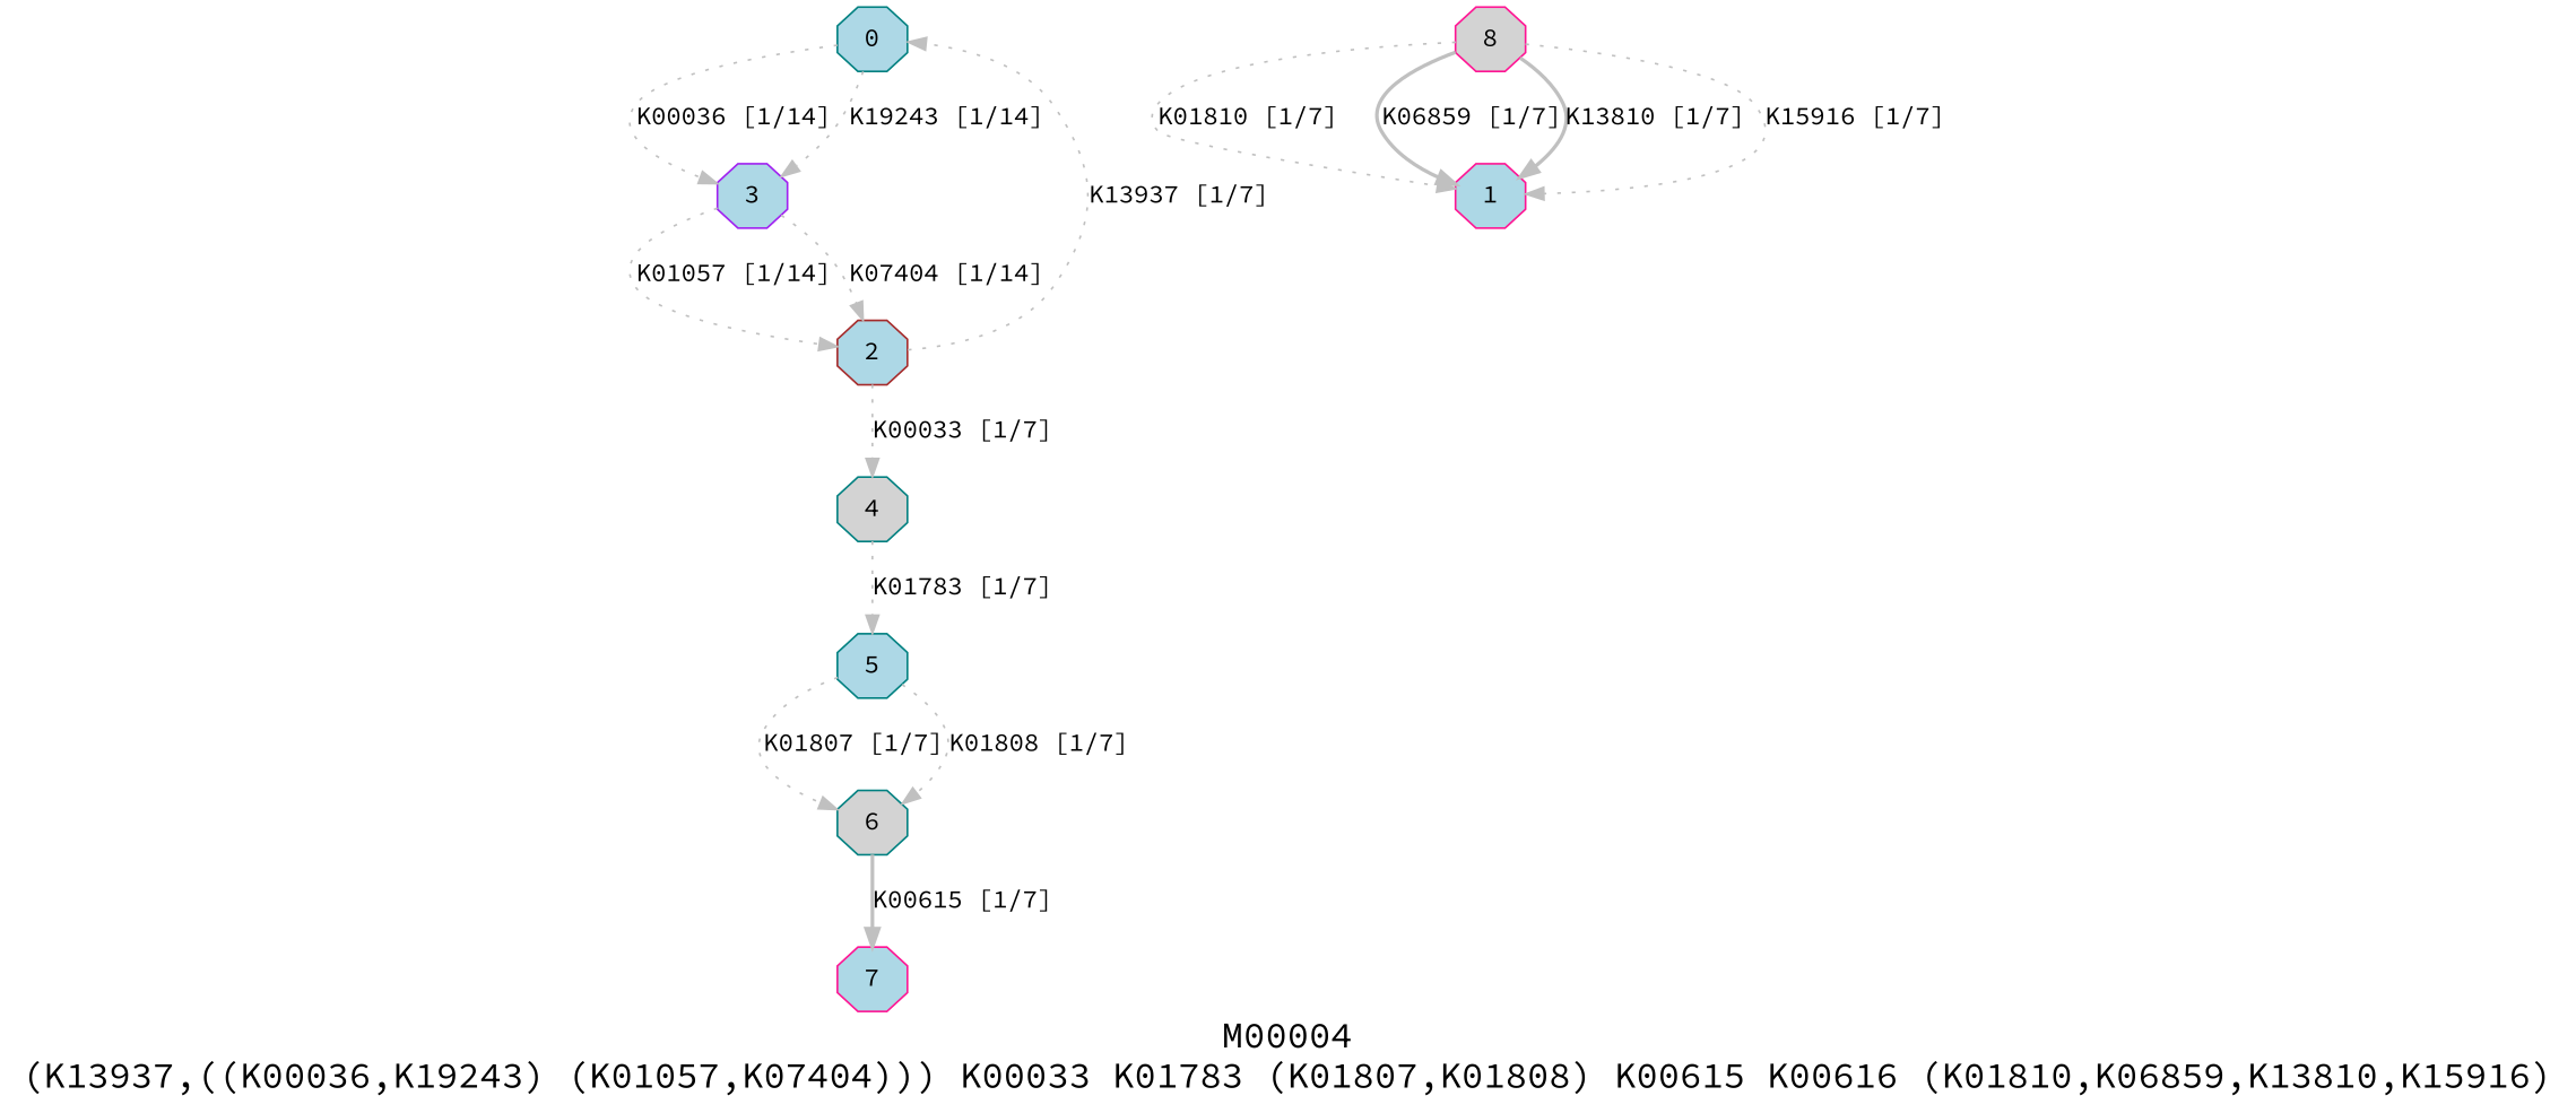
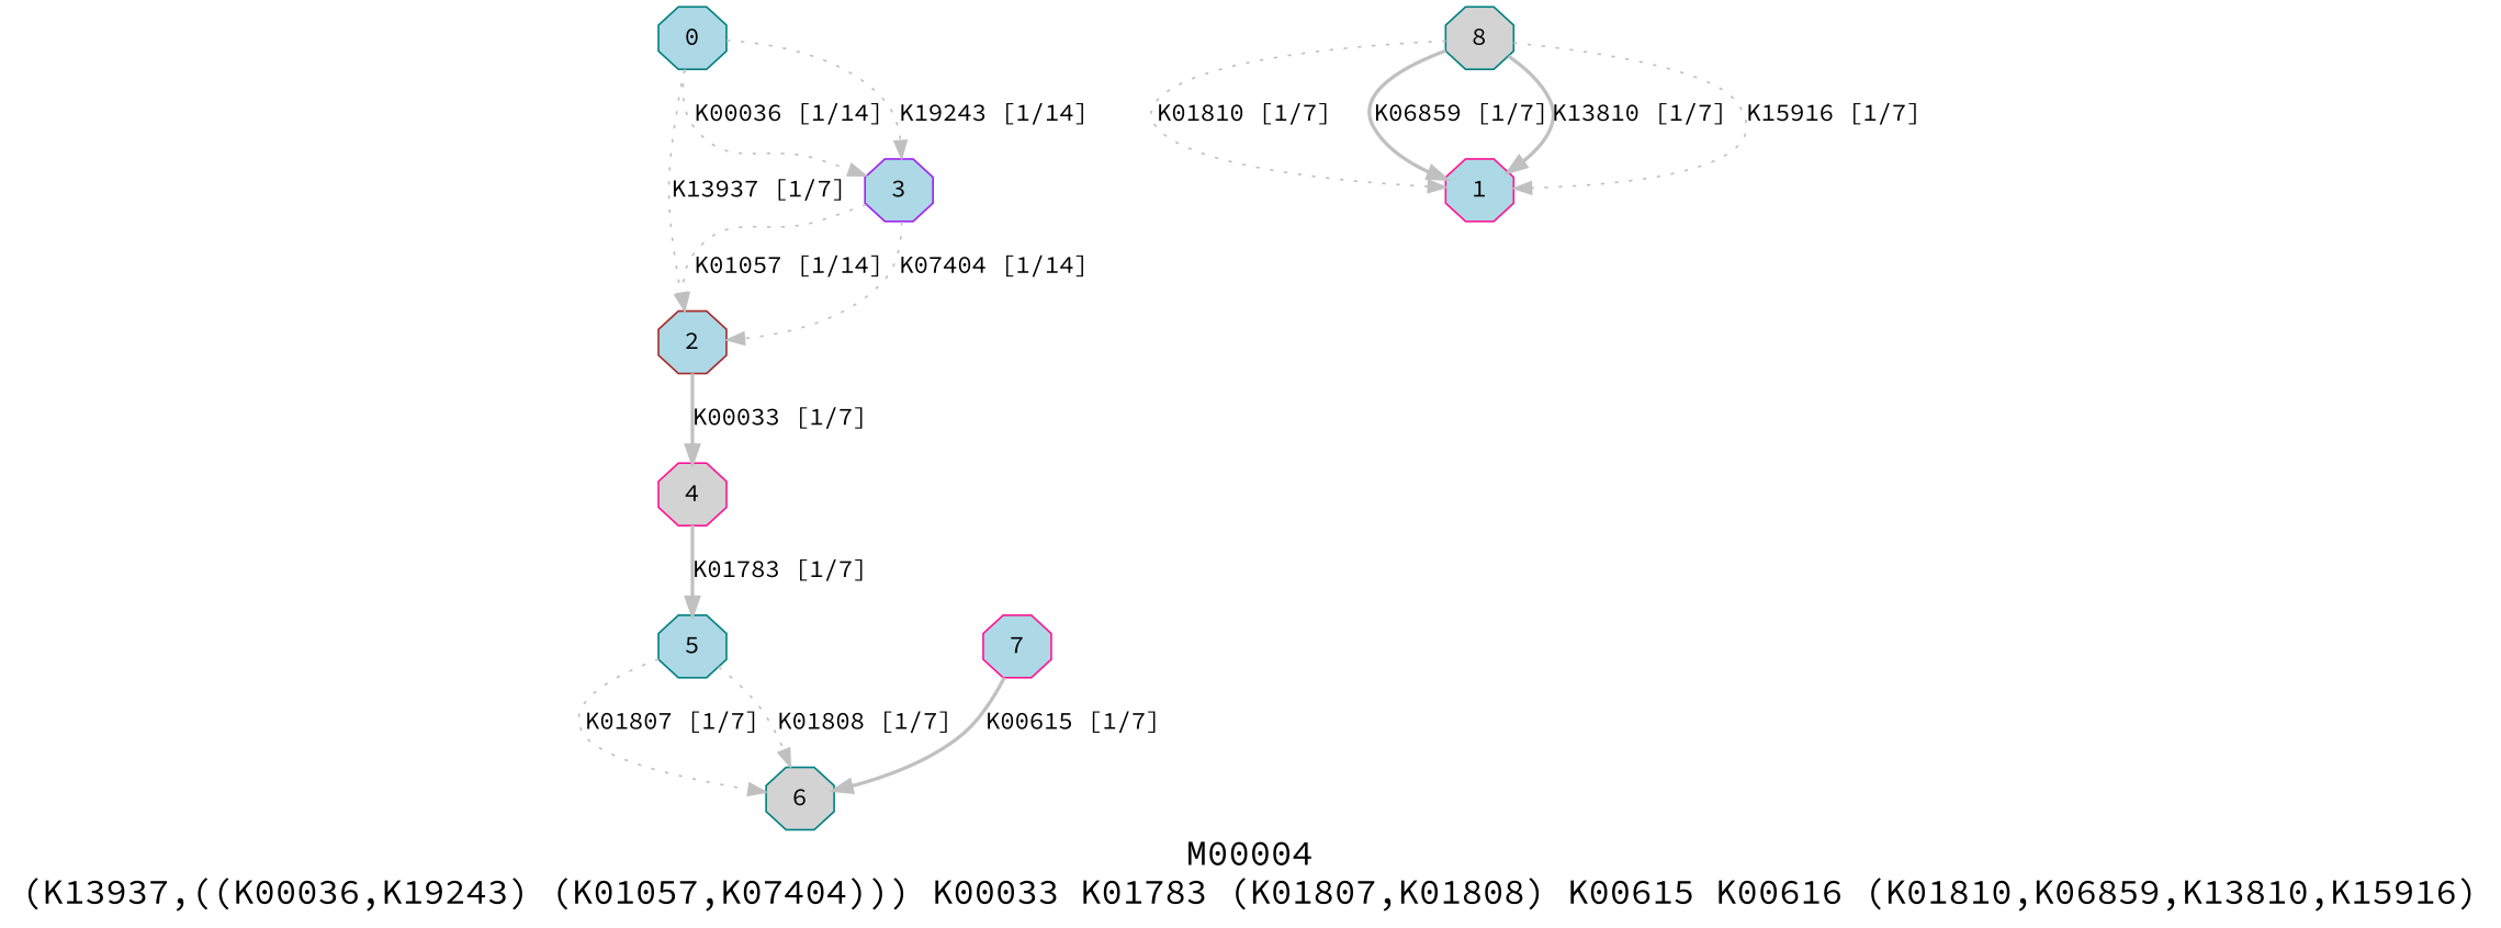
  digraph {
    fontname="Source Code Pro"
    fontsize=20
    label="M00004\n(K13937,((K00036,K19243) (K01057,K07404))) K00033 K01783 (K01807,K01808) K00615 K00616 (K01810,K06859,K13810,K15916)"
    node [color=teal fillcolor=lightblue fontname="Source Code Pro" shape=octagon style=filled]
    edge [color=grey fontname="Source Code Pro" style=dotted]
    0 [height=.3 width=.3]
    1 [color=deeppink height=.3 width=.3]
    2 [color=brown height=.3 width=.3]
    3 [color=purple height=.3 width=.3]
-   4 [fillcolor=lightgrey height=.3 width=.3]
+   4 [color=deeppink fillcolor=lightgrey height=.3 width=.3]
    5 [height=.3 width=.3]
    6 [fillcolor=lightgrey height=.3 width=.3]
    7 [color=deeppink height=.3 width=.3]
-   8 [color=deeppink fillcolor=lightgrey height=.3 width=.3]
+   8 [fillcolor=lightgrey height=.3 width=.3]
    subgraph sub_1 {
      0
      1
      2
      3
      4
      5
      6
      7
      8
    }
-   2 -> 0 [label="K13937 [1/7]"]
+   0 -> 2 [label="K13937 [1/7]"]
    0 -> 3 [label="K00036 [1/14]"]
    0 -> 3 [label="K19243 [1/14]"]
-   2 -> 4 [label="K00033 [1/7]"]
+   2 -> 4 [label="K00033 [1/7]" style=bold]
    3 -> 2 [label="K01057 [1/14]"]
    3 -> 2 [label="K07404 [1/14]"]
-   4 -> 5 [label="K01783 [1/7]"]
+   4 -> 5 [label="K01783 [1/7]" style=bold]
    5 -> 6 [label="K01807 [1/7]"]
    5 -> 6 [label="K01808 [1/7]"]
-   6 -> 7 [label="K00615 [1/7]" style=bold]
+   7 -> 6 [label="K00615 [1/7]" style=bold]
    8 -> 1 [label="K01810 [1/7]"]
    8 -> 1 [label="K06859 [1/7]" style=bold]
    8 -> 1 [label="K13810 [1/7]" style=bold]
    8 -> 1 [label="K15916 [1/7]"]
  }
